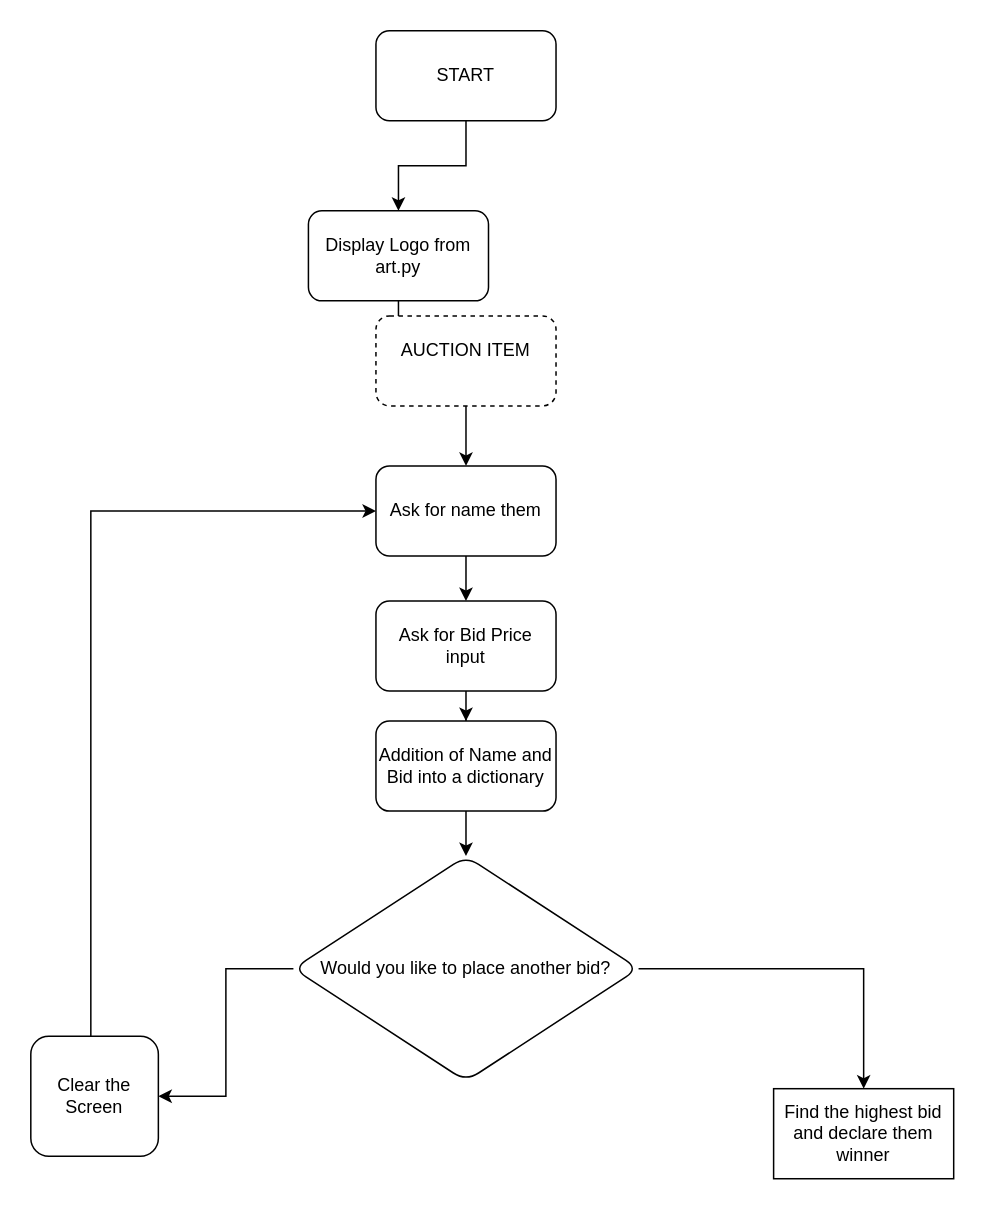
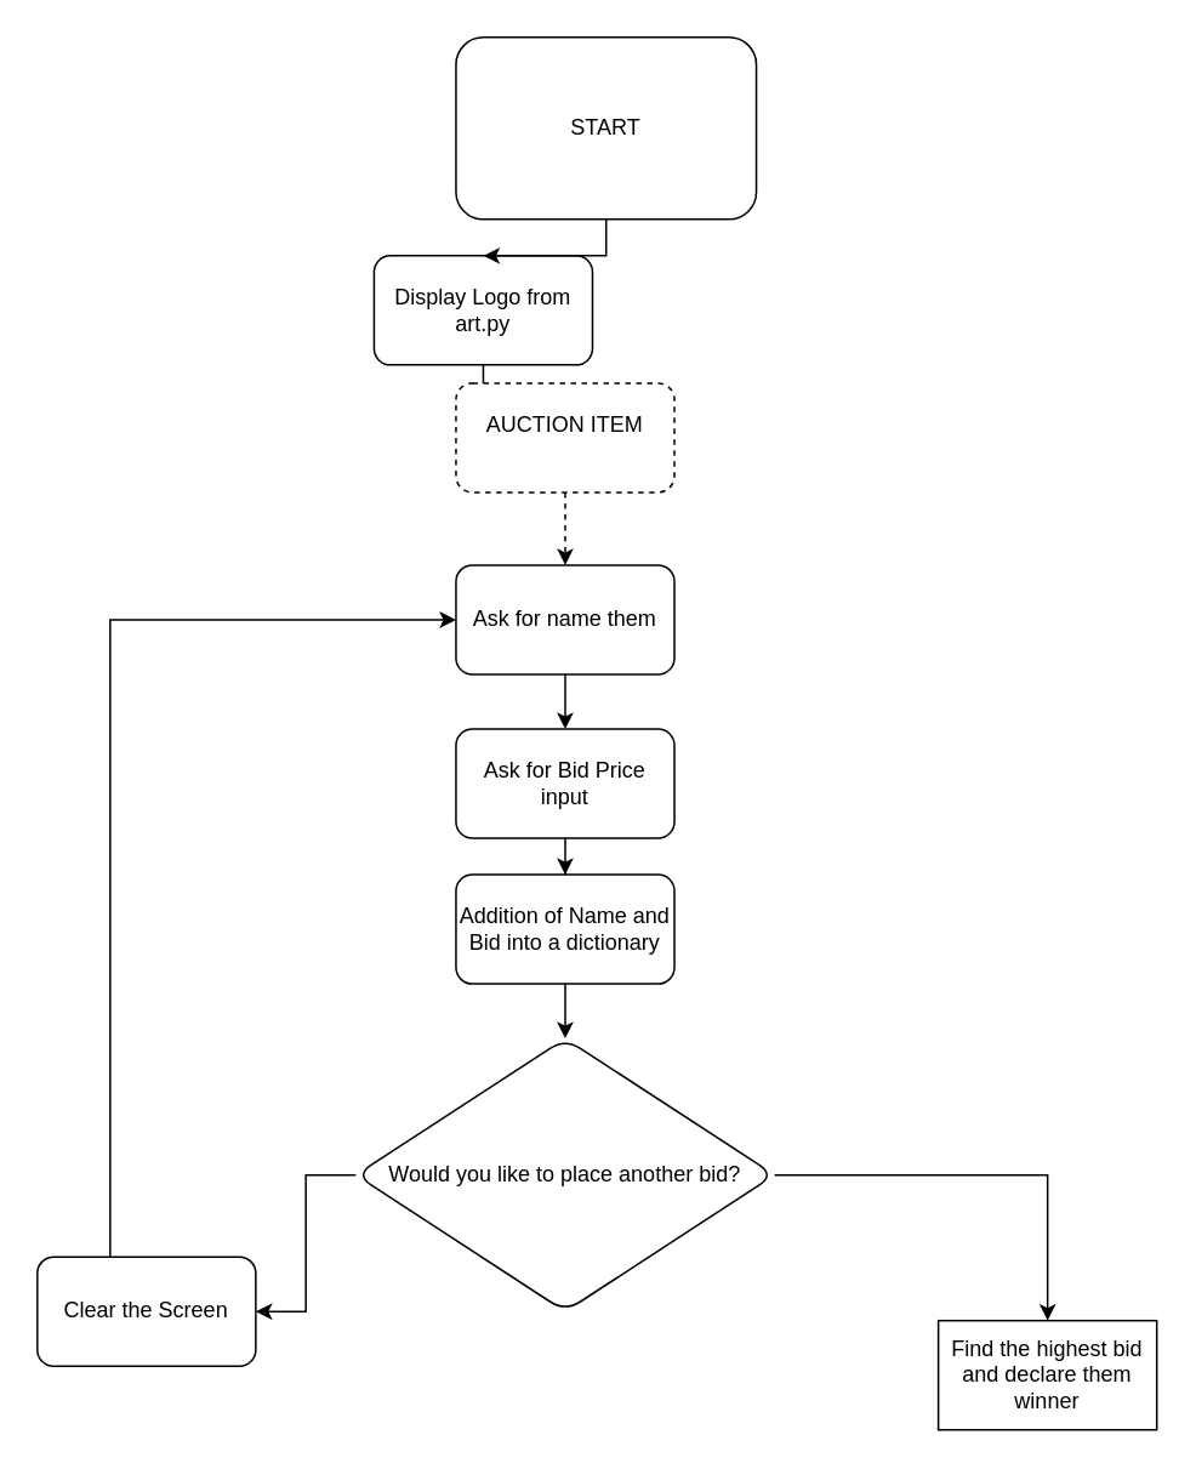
  <mxCell id="0" />
  <mxCell id="1" parent="0" />
  <mxCell id="2" value="" style="edgeStyle=orthogonalEdgeStyle;rounded=0;orthogonalLoop=1;jettySize=auto;html=1;" edge="1" parent="1" source="3" target="5"><mxGeometry relative="1" as="geometry" /></mxCell>
  <mxCell id="3" value="Display Logo from art.py" style="rounded=1;whiteSpace=wrap;html=1;" vertex="1" parent="1"><mxGeometry x="205" y="140" width="120" height="60" as="geometry" /></mxCell>
- <mxCell id="4" value="" style="edgeStyle=orthogonalEdgeStyle;rounded=0;orthogonalLoop=1;jettySize=auto;html=1;" edge="1" parent="1" source="5" target="7"><mxGeometry relative="1" as="geometry" /></mxCell>
+ <mxCell id="4" value="" style="edgeStyle=orthogonalEdgeStyle;rounded=0;orthogonalLoop=1;jettySize=auto;html=1;dashed=1;" edge="1" parent="1" source="5" target="7"><mxGeometry relative="1" as="geometry" /></mxCell>
  <mxCell id="5" value="&lt;div&gt;AUCTION ITEM&lt;/div&gt;&lt;div&gt;&lt;br&gt;&lt;/div&gt;" style="rounded=1;whiteSpace=wrap;html=1;dashed=1;" vertex="1" parent="1"><mxGeometry x="250" y="210" width="120" height="60" as="geometry" /></mxCell>
  <mxCell id="6" value="" style="edgeStyle=orthogonalEdgeStyle;rounded=0;orthogonalLoop=1;jettySize=auto;html=1;" edge="1" parent="1" source="7" target="12"><mxGeometry relative="1" as="geometry" /></mxCell>
  <mxCell id="7" value="Ask for name them" style="rounded=1;whiteSpace=wrap;html=1;" vertex="1" parent="1"><mxGeometry x="250" y="310" width="120" height="60" as="geometry" /></mxCell>
  <mxCell id="8" value="Find the highest bid and declare them winner" style="whiteSpace=wrap;html=1;" vertex="1" parent="1"><mxGeometry x="515" y="725" width="120" height="60" as="geometry" /></mxCell>
  <mxCell id="9" value="" style="edgeStyle=orthogonalEdgeStyle;rounded=0;orthogonalLoop=1;jettySize=auto;html=1;" edge="1" parent="1" source="10" target="3"><mxGeometry relative="1" as="geometry" /></mxCell>
- <mxCell id="10" value="START" style="rounded=1;whiteSpace=wrap;html=1;" vertex="1" parent="1"><mxGeometry x="250" y="20" width="120" height="60" as="geometry" /></mxCell>
+ <mxCell id="10" value="START" style="rounded=1;whiteSpace=wrap;html=1;" vertex="1" parent="1"><mxGeometry x="250" y="20" width="165" height="100" as="geometry" /></mxCell>
  <mxCell id="11" value="" style="edgeStyle=orthogonalEdgeStyle;rounded=0;orthogonalLoop=1;jettySize=auto;html=1;" edge="1" parent="1" source="12" target="14"><mxGeometry relative="1" as="geometry" /></mxCell>
  <mxCell id="12" value="Ask for Bid Price input" style="whiteSpace=wrap;html=1;rounded=1;" vertex="1" parent="1"><mxGeometry x="250" y="400" width="120" height="60" as="geometry" /></mxCell>
  <mxCell id="13" value="" style="edgeStyle=orthogonalEdgeStyle;rounded=0;orthogonalLoop=1;jettySize=auto;html=1;" edge="1" parent="1" source="14" target="17"><mxGeometry relative="1" as="geometry" /></mxCell>
  <mxCell id="14" value="Addition of Name and Bid into a dictionary" style="whiteSpace=wrap;html=1;rounded=1;" vertex="1" parent="1"><mxGeometry x="250" y="480" width="120" height="60" as="geometry" /></mxCell>
  <mxCell id="15" value="" style="edgeStyle=orthogonalEdgeStyle;rounded=0;orthogonalLoop=1;jettySize=auto;html=1;" edge="1" parent="1" source="17" target="19"><mxGeometry relative="1" as="geometry" /></mxCell>
  <mxCell id="16" style="edgeStyle=orthogonalEdgeStyle;rounded=0;orthogonalLoop=1;jettySize=auto;html=1;entryX=0.5;entryY=0;entryDx=0;entryDy=0;" edge="1" parent="1" source="17" target="8"><mxGeometry relative="1" as="geometry" /></mxCell>
  <mxCell id="17" value="Would you like to place another bid?" style="rhombus;whiteSpace=wrap;html=1;rounded=1;" vertex="1" parent="1"><mxGeometry x="195" y="570" width="230" height="150" as="geometry" /></mxCell>
  <mxCell id="18" style="edgeStyle=orthogonalEdgeStyle;rounded=0;orthogonalLoop=1;jettySize=auto;html=1;entryX=0;entryY=0.5;entryDx=0;entryDy=0;" edge="1" parent="1" source="19" target="7"><mxGeometry relative="1" as="geometry"><Array as="points"><mxPoint x="60" y="340" /></Array></mxGeometry></mxCell>
- <mxCell id="19" value="&lt;div&gt;Clear the Screen&lt;/div&gt;" style="whiteSpace=wrap;html=1;rounded=1;" vertex="1" parent="1"><mxGeometry x="20" y="690" width="85" height="80" as="geometry" /></mxCell>
+ <mxCell id="19" value="&lt;div&gt;Clear the Screen&lt;/div&gt;" style="whiteSpace=wrap;html=1;rounded=1;" vertex="1" parent="1"><mxGeometry x="20" y="690" width="120" height="60" as="geometry" /></mxCell>
